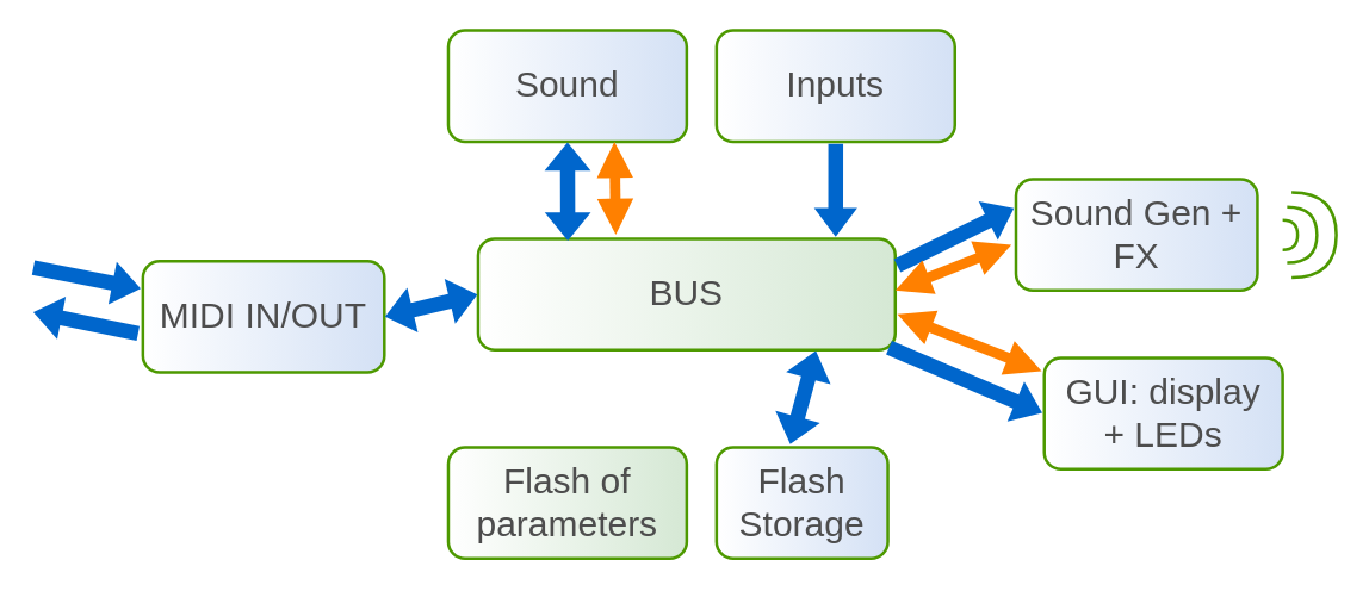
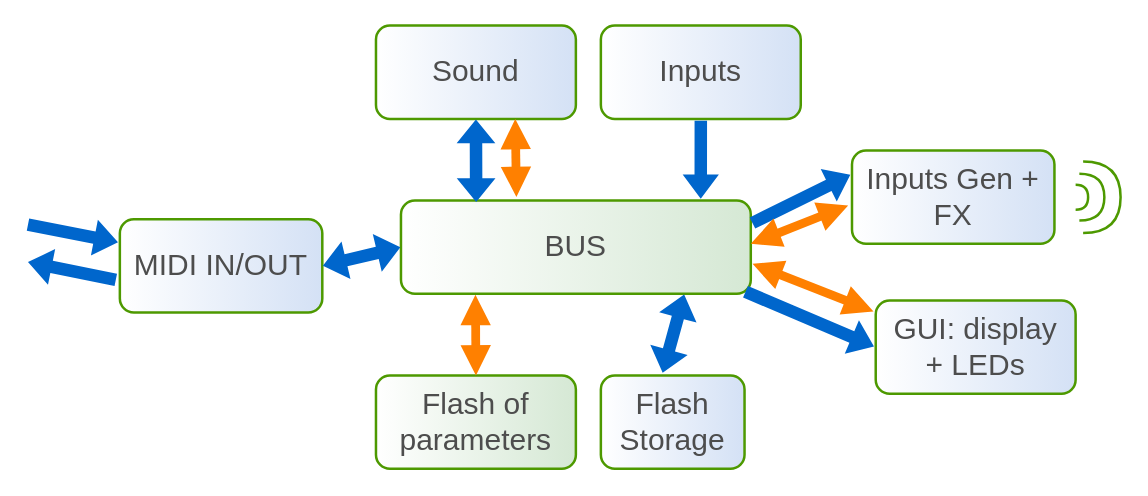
  <mxCell id="0" />
  <mxCell id="1" parent="0" />
  <mxCell id="2" value="MIDI IN/OUT" style="rounded=1;whiteSpace=wrap;html=1;shadow=0;strokeWidth=2;fillColor=#D4E1F5;gradientColor=#ffffff;fontFamily=Helvetica;fontSize=24;align=center;strokeColor=#4D9900;gradientDirection=west;fontColor=#4D4D4D;" parent="1" vertex="1"><mxGeometry x="94.996" y="175.002" width="162.036" height="74.667" as="geometry" /></mxCell>
- <mxCell id="3" value="Sound Gen + FX" style="rounded=1;whiteSpace=wrap;html=1;shadow=0;strokeWidth=2;fillColor=#D4E1F5;gradientColor=#ffffff;fontFamily=Helvetica;fontSize=24;align=center;strokeColor=#4D9900;gradientDirection=west;fontColor=#4D4D4D;" parent="1" vertex="1"><mxGeometry x="681.006" y="120" width="162.036" height="74.667" as="geometry" /></mxCell>
+ <mxCell id="3" value="Inputs Gen + FX" style="rounded=1;whiteSpace=wrap;html=1;shadow=0;strokeWidth=2;fillColor=#D4E1F5;gradientColor=#ffffff;fontFamily=Helvetica;fontSize=24;align=center;strokeColor=#4D9900;gradientDirection=west;fontColor=#4D4D4D;" parent="1" vertex="1"><mxGeometry x="681.006" y="120" width="162.036" height="74.667" as="geometry" /></mxCell>
  <mxCell id="4" value="BUS" style="rounded=1;whiteSpace=wrap;html=1;shadow=0;strokeWidth=2;fillColor=#D5E8D4;gradientColor=#ffffff;fontFamily=Helvetica;fontSize=24;align=center;strokeColor=#4D9900;gradientDirection=west;fontColor=#4D4D4D;" parent="1" vertex="1"><mxGeometry x="320" y="160" width="280" height="74.67" as="geometry" /></mxCell>
  <mxCell id="5" value="Flash&lt;br&gt;Storage" style="rounded=1;whiteSpace=wrap;html=1;shadow=0;strokeWidth=2;fillColor=#D4E1F5;gradientColor=#ffffff;fontFamily=Helvetica;fontSize=24;align=center;strokeColor=#4D9900;gradientDirection=west;fontColor=#4D4D4D;" parent="1" vertex="1"><mxGeometry x="480" y="300" width="115" height="74.67" as="geometry" /></mxCell>
  <mxCell id="6" value="GUI: display &lt;br&gt;+ LEDs" style="rounded=1;whiteSpace=wrap;html=1;shadow=0;strokeWidth=2;fillColor=#D4E1F5;gradientColor=#ffffff;fontFamily=Helvetica;fontSize=24;align=center;strokeColor=#4D9900;gradientDirection=west;fontColor=#4D4D4D;" parent="1" vertex="1"><mxGeometry x="700" y="240" width="160" height="74.67" as="geometry" /></mxCell>
  <mxCell id="7" style="edgeStyle=none;rounded=0;html=1;shadow=0;endArrow=blockThin;endFill=1;jettySize=auto;orthogonalLoop=1;strokeWidth=3;fontFamily=Helvetica;fontSize=18;align=center;shape=flexArrow;strokeColor=none;fillColor=#0066CC;endWidth=16;endSize=5.42;width=8;sourcePerimeterSpacing=-2;dashed=1;fontColor=#4D4D4D;entryX=0;entryY=0.25;entryDx=0;entryDy=0;" parent="1" target="2" edge="1"><mxGeometry relative="1" as="geometry"><mxPoint x="20" y="179" as="sourcePoint" /><mxPoint x="99.79" y="229.78" as="targetPoint" /></mxGeometry></mxCell>
  <mxCell id="8" style="edgeStyle=none;rounded=0;html=1;shadow=0;endArrow=blockThin;endFill=1;jettySize=auto;orthogonalLoop=1;strokeWidth=3;fontFamily=Helvetica;fontSize=18;align=center;shape=flexArrow;strokeColor=none;fillColor=#0066CC;endWidth=16;endSize=5.42;width=8;sourcePerimeterSpacing=-2;dashed=1;fontColor=#4D4D4D;exitX=-0.011;exitY=0.653;exitDx=0;exitDy=0;exitPerimeter=0;" parent="1" source="2" edge="1"><mxGeometry relative="1" as="geometry"><mxPoint x="100" y="259.78" as="sourcePoint" /><mxPoint x="20" y="209" as="targetPoint" /></mxGeometry></mxCell>
  <mxCell id="9" style="edgeStyle=none;rounded=0;html=1;shadow=0;endArrow=blockThin;endFill=1;jettySize=auto;orthogonalLoop=1;strokeWidth=3;fontFamily=Helvetica;fontSize=18;align=center;shape=flexArrow;strokeColor=none;fillColor=#0066CC;endWidth=16;endSize=5.42;width=8;sourcePerimeterSpacing=-2;dashed=1;fontColor=#4D4D4D;entryX=0;entryY=0.25;entryDx=0;entryDy=0;exitX=1;exitY=0.25;exitDx=0;exitDy=0;" parent="1" source="4" target="3" edge="1"><mxGeometry relative="1" as="geometry"><mxPoint x="480" y="188" as="sourcePoint" /><mxPoint x="520" y="187.35" as="targetPoint" /></mxGeometry></mxCell>
  <mxCell id="10" value="Sound" style="rounded=1;whiteSpace=wrap;html=1;shadow=0;strokeWidth=2;fillColor=#D4E1F5;gradientColor=#ffffff;fontFamily=Helvetica;fontSize=24;align=center;strokeColor=#4D9900;gradientDirection=west;fontColor=#4D4D4D;" parent="1" vertex="1"><mxGeometry x="300" y="20" width="160" height="74.67" as="geometry" /></mxCell>
  <mxCell id="11" value="Inputs" style="rounded=1;whiteSpace=wrap;html=1;shadow=0;strokeWidth=2;fillColor=#D4E1F5;gradientColor=#ffffff;fontFamily=Helvetica;fontSize=24;align=center;strokeColor=#4D9900;gradientDirection=west;fontColor=#4D4D4D;" parent="1" vertex="1"><mxGeometry x="480" y="20" width="160" height="74.67" as="geometry" /></mxCell>
  <mxCell id="12" style="edgeStyle=none;rounded=0;html=1;shadow=0;endArrow=blockThin;endFill=1;jettySize=auto;orthogonalLoop=1;strokeWidth=3;fontFamily=Helvetica;fontSize=18;align=center;shape=flexArrow;strokeColor=none;fillColor=#0066CC;endWidth=16;endSize=5.42;width=8;sourcePerimeterSpacing=-2;dashed=1;fontColor=#4D4D4D;entryX=0.857;entryY=0;entryDx=0;entryDy=0;entryPerimeter=0;exitX=0.5;exitY=1;exitDx=0;exitDy=0;" edge="1" parent="1" source="11" target="4"><mxGeometry relative="1" as="geometry"><mxPoint x="620" y="110" as="sourcePoint" /><mxPoint x="620" y="120" as="targetPoint" /></mxGeometry></mxCell>
  <mxCell id="13" value="" style="shape=flexArrow;endArrow=classic;startArrow=classic;html=1;rounded=0;fillColor=#0066CC;strokeColor=none;entryX=0;entryY=0.5;entryDx=0;entryDy=0;exitX=1;exitY=0.5;exitDx=0;exitDy=0;" edge="1" parent="1" source="2" target="4"><mxGeometry width="100" height="100" relative="1" as="geometry"><mxPoint x="240" y="290" as="sourcePoint" /><mxPoint x="300" y="280" as="targetPoint" /></mxGeometry></mxCell>
  <mxCell id="14" value="" style="shape=flexArrow;endArrow=classic;startArrow=classic;html=1;rounded=0;fillColor=#0066CC;strokeColor=none;entryX=0.5;entryY=1;entryDx=0;entryDy=0;exitX=0.215;exitY=0.023;exitDx=0;exitDy=0;exitPerimeter=0;" edge="1" parent="1" source="4" target="10"><mxGeometry width="100" height="100" relative="1" as="geometry"><mxPoint x="450" y="110" as="sourcePoint" /><mxPoint x="330" y="120" as="targetPoint" /></mxGeometry></mxCell>
  <mxCell id="15" value="" style="shape=flexArrow;endArrow=classic;startArrow=classic;html=1;rounded=0;fillColor=#0066CC;strokeColor=none;exitX=0.429;exitY=-0.023;exitDx=0;exitDy=0;entryX=0.81;entryY=1.002;entryDx=0;entryDy=0;entryPerimeter=0;exitPerimeter=0;" edge="1" parent="1" source="5" target="4"><mxGeometry width="100" height="100" relative="1" as="geometry"><mxPoint x="420" y="340" as="sourcePoint" /><mxPoint x="420" y="280" as="targetPoint" /></mxGeometry></mxCell>
  <mxCell id="16" value="Flash of&lt;br&gt;parameters" style="rounded=1;whiteSpace=wrap;html=1;shadow=0;strokeWidth=2;fillColor=#D5E8D4;gradientColor=#ffffff;fontFamily=Helvetica;fontSize=24;align=center;strokeColor=#4D9900;gradientDirection=west;fontColor=#4D4D4D;" vertex="1" parent="1"><mxGeometry x="300" y="300" width="160" height="74.67" as="geometry" /></mxCell>
  <mxCell id="17" style="edgeStyle=none;rounded=0;html=1;shadow=0;endArrow=blockThin;endFill=1;jettySize=auto;orthogonalLoop=1;strokeWidth=3;fontFamily=Helvetica;fontSize=18;align=center;shape=flexArrow;strokeColor=none;fillColor=#0066CC;endWidth=16;endSize=5.42;width=8;sourcePerimeterSpacing=-2;dashed=1;fontColor=#4D4D4D;entryX=0;entryY=0.5;entryDx=0;entryDy=0;exitX=0.98;exitY=0.97;exitDx=0;exitDy=0;exitPerimeter=0;" edge="1" parent="1" source="4" target="6"><mxGeometry relative="1" as="geometry"><mxPoint x="590" y="230" as="sourcePoint" /><mxPoint x="590" y="290" as="targetPoint" /></mxGeometry></mxCell>
+ <mxCell id="18" value="" style="endArrow=block;startArrow=block;html=1;rounded=0;exitX=0.5;exitY=0;exitDx=0;exitDy=0;strokeColor=#FF8000;strokeWidth=7;startFill=1;endFill=1;entryX=0.213;entryY=1.011;entryDx=0;entryDy=0;entryPerimeter=0;" edge="1" parent="1" source="16" target="4"><mxGeometry width="50" height="50" relative="1" as="geometry"><mxPoint x="230" y="300" as="sourcePoint" /><mxPoint x="378" y="240" as="targetPoint" /></mxGeometry></mxCell>
  <mxCell id="19" value="" style="group" vertex="1" connectable="0" parent="1"><mxGeometry x="860" y="128.67" width="36" height="57.33" as="geometry" /></mxCell>
  <mxCell id="20" value="" style="shape=requiredInterface;html=1;verticalLabelPosition=bottom;sketch=0;strokeWidth=2;fillColor=none;strokeColor=light-dark(#4d9900, #ededed);" vertex="1" parent="19"><mxGeometry y="18.66" width="10" height="20" as="geometry" /></mxCell>
  <mxCell id="21" value="" style="shape=requiredInterface;html=1;verticalLabelPosition=bottom;sketch=0;strokeWidth=2;fillColor=none;strokeColor=light-dark(#4d9900, #ededed);" vertex="1" parent="19"><mxGeometry x="3" y="9.99" width="20" height="37.33" as="geometry" /></mxCell>
  <mxCell id="22" value="" style="shape=requiredInterface;html=1;verticalLabelPosition=bottom;sketch=0;strokeWidth=2;fillColor=none;strokeColor=light-dark(#4d9900, #ededed);" vertex="1" parent="19"><mxGeometry x="6" width="30" height="57.33" as="geometry" /></mxCell>
  <mxCell id="23" value="" style="endArrow=block;startArrow=block;html=1;rounded=0;exitX=-0.011;exitY=0.117;exitDx=0;exitDy=0;strokeColor=#FF8000;strokeWidth=7;startFill=1;endFill=1;entryX=1.005;entryY=0.679;entryDx=0;entryDy=0;entryPerimeter=0;exitPerimeter=0;" edge="1" parent="1" source="6" target="4"><mxGeometry width="50" height="50" relative="1" as="geometry"><mxPoint x="843" y="315" as="sourcePoint" /><mxPoint x="896" y="250" as="targetPoint" /></mxGeometry></mxCell>
  <mxCell id="24" value="" style="endArrow=block;startArrow=block;html=1;rounded=0;exitX=0.33;exitY=-0.037;exitDx=0;exitDy=0;strokeColor=#FF8000;strokeWidth=7;startFill=1;endFill=1;entryX=1.005;entryY=0.679;entryDx=0;entryDy=0;entryPerimeter=0;exitPerimeter=0;" edge="1" parent="1" source="4"><mxGeometry width="50" height="50" relative="1" as="geometry"><mxPoint x="508.5" y="132.67" as="sourcePoint" /><mxPoint x="411.5" y="94.67" as="targetPoint" /></mxGeometry></mxCell>
  <mxCell id="25" value="" style="endArrow=block;startArrow=block;html=1;rounded=0;exitX=-0.019;exitY=0.589;exitDx=0;exitDy=0;strokeColor=#FF8000;strokeWidth=7;startFill=1;endFill=1;entryX=1.005;entryY=0.679;entryDx=0;entryDy=0;entryPerimeter=0;exitPerimeter=0;" edge="1" parent="1" source="3"><mxGeometry width="50" height="50" relative="1" as="geometry"><mxPoint x="697" y="232.67" as="sourcePoint" /><mxPoint x="600" y="194.67" as="targetPoint" /></mxGeometry></mxCell>
